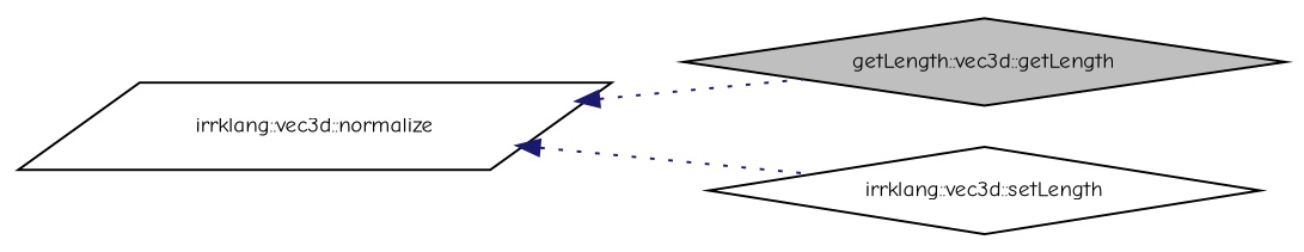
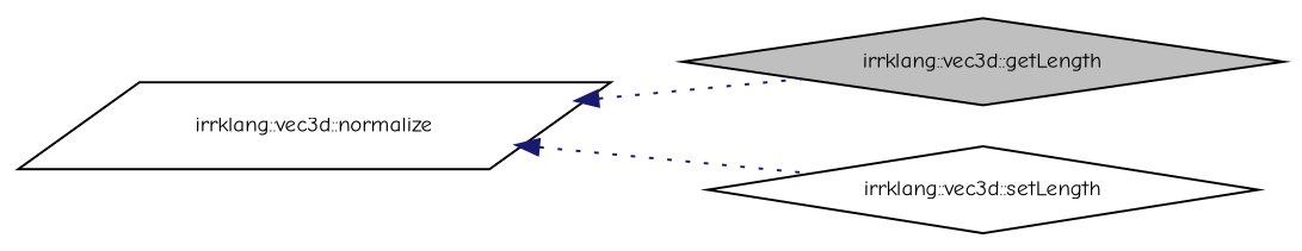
  digraph {
    fontname="Comic Neue"
    rankdir=LR
    node [color=black fontname="Comic Neue" fontsize=10 shape=diamond]
    edge [color=midnightblue dir=back fontname="Comic Neue" fontsize=10 labelfontname=Helvetica labelfontsize=10 style=dotted]
-   n1 [fillcolor=grey75 fontcolor=black height=0.2 label="getLength::vec3d::getLength" style=filled width=0.4]
+   n1 [fillcolor=grey75 fontcolor=black height=0.2 label="irrklang::vec3d::getLength" style=filled width=0.4]
    n2 [height=0.2 label="irrklang::vec3d::normalize" shape=parallelogram width=0.4]
    n3 [height=0.2 label="irrklang::vec3d::setLength" width=0.4]
    n2 -> n1
    n2 -> n3
  }
